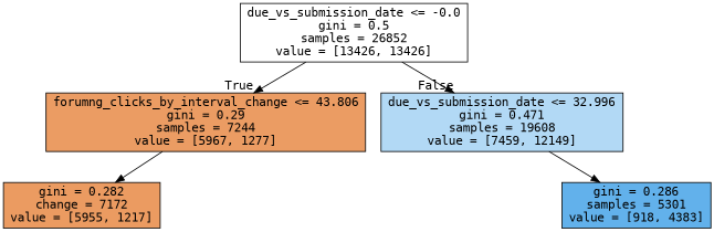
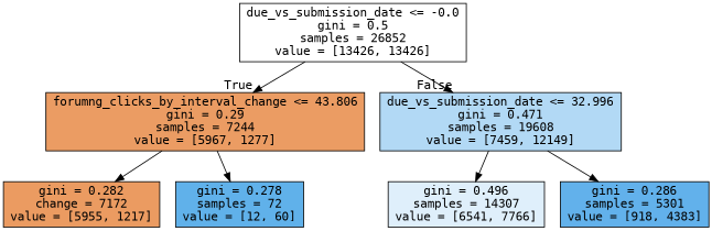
  digraph {
    fontname="DejaVu Sans Mono"
    node [color=black fontname="DejaVu Sans Mono" shape=box style=filled]
    edge [fontname="DejaVu Sans Mono"]
    n1 [fillcolor="#e5813900" label="due_vs_submission_date <= -0.0\ngini = 0.5\nsamples = 26852\nvalue = [13426, 13426]"]
    n2 [fillcolor="#e58139c8" label="forumng_clicks_by_interval_change <= 43.806\ngini = 0.29\nsamples = 7244\nvalue = [5967, 1277]"]
    n3 [fillcolor="#399de562" label="due_vs_submission_date <= 32.996\ngini = 0.471\nsamples = 19608\nvalue = [7459, 12149]"]
    n4 [fillcolor="#e58139cb" label="gini = 0.282\nchange = 7172\nvalue = [5955, 1217]"]
+   n5 [fillcolor="#399de5cc" label="gini = 0.278\nsamples = 72\nvalue = [12, 60]"]
+   n6 [fillcolor="#399de528" label="gini = 0.496\nsamples = 14307\nvalue = [6541, 7766]"]
    n7 [fillcolor="#399de5ca" label="gini = 0.286\nsamples = 5301\nvalue = [918, 4383]"]
    n1 -> n2 [headlabel=True labelangle=45 labeldistance=2.5]
    n1 -> n3 [headlabel=False labelangle=-45 labeldistance=2.5]
    n2 -> n4
+   n2 -> n5
+   n3 -> n6
    n3 -> n7
  }
